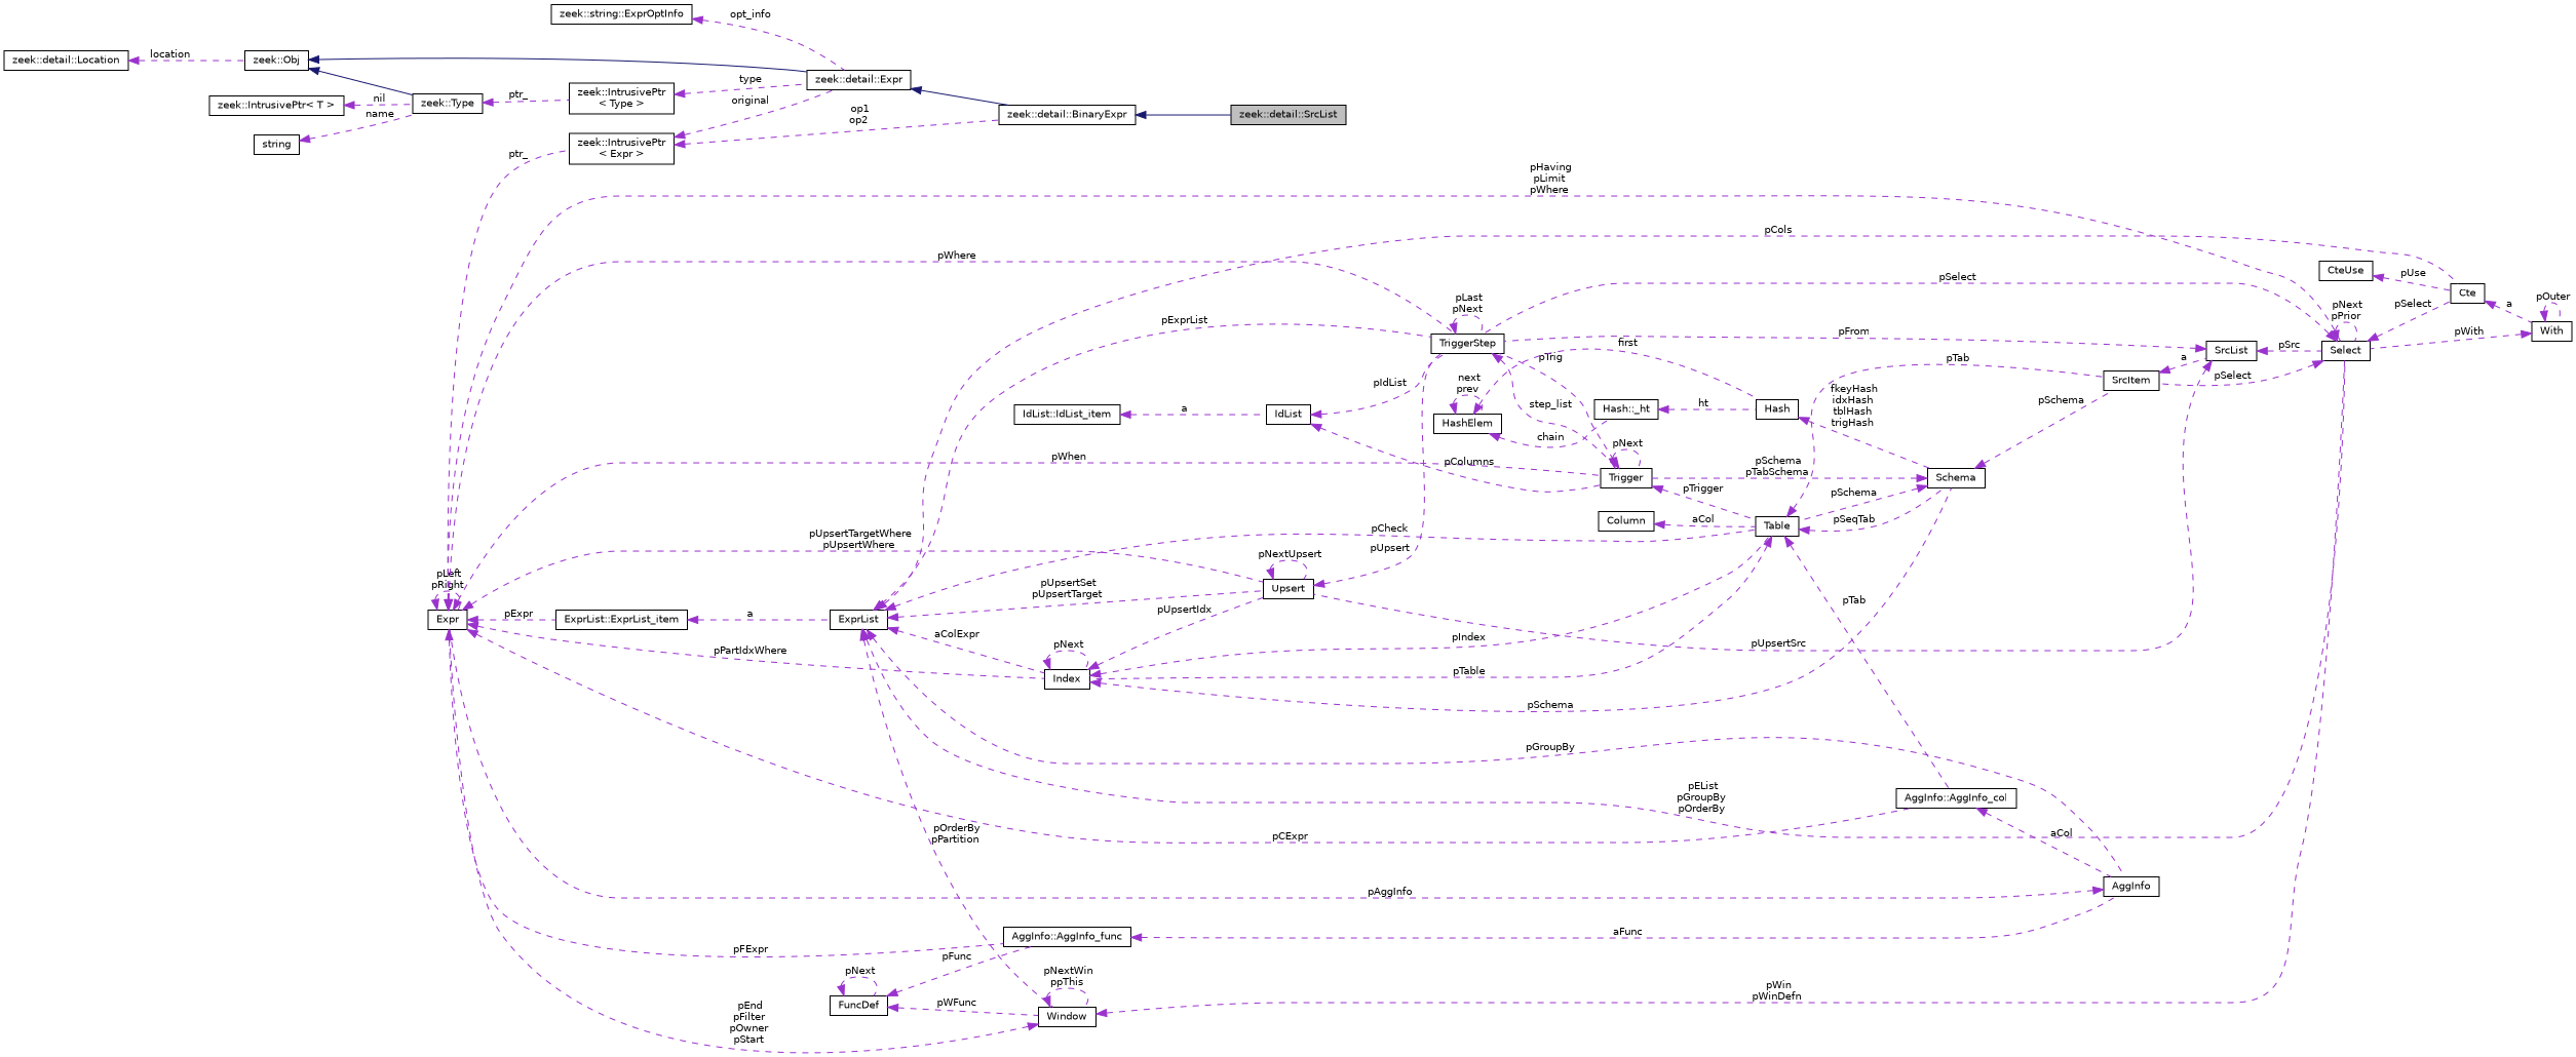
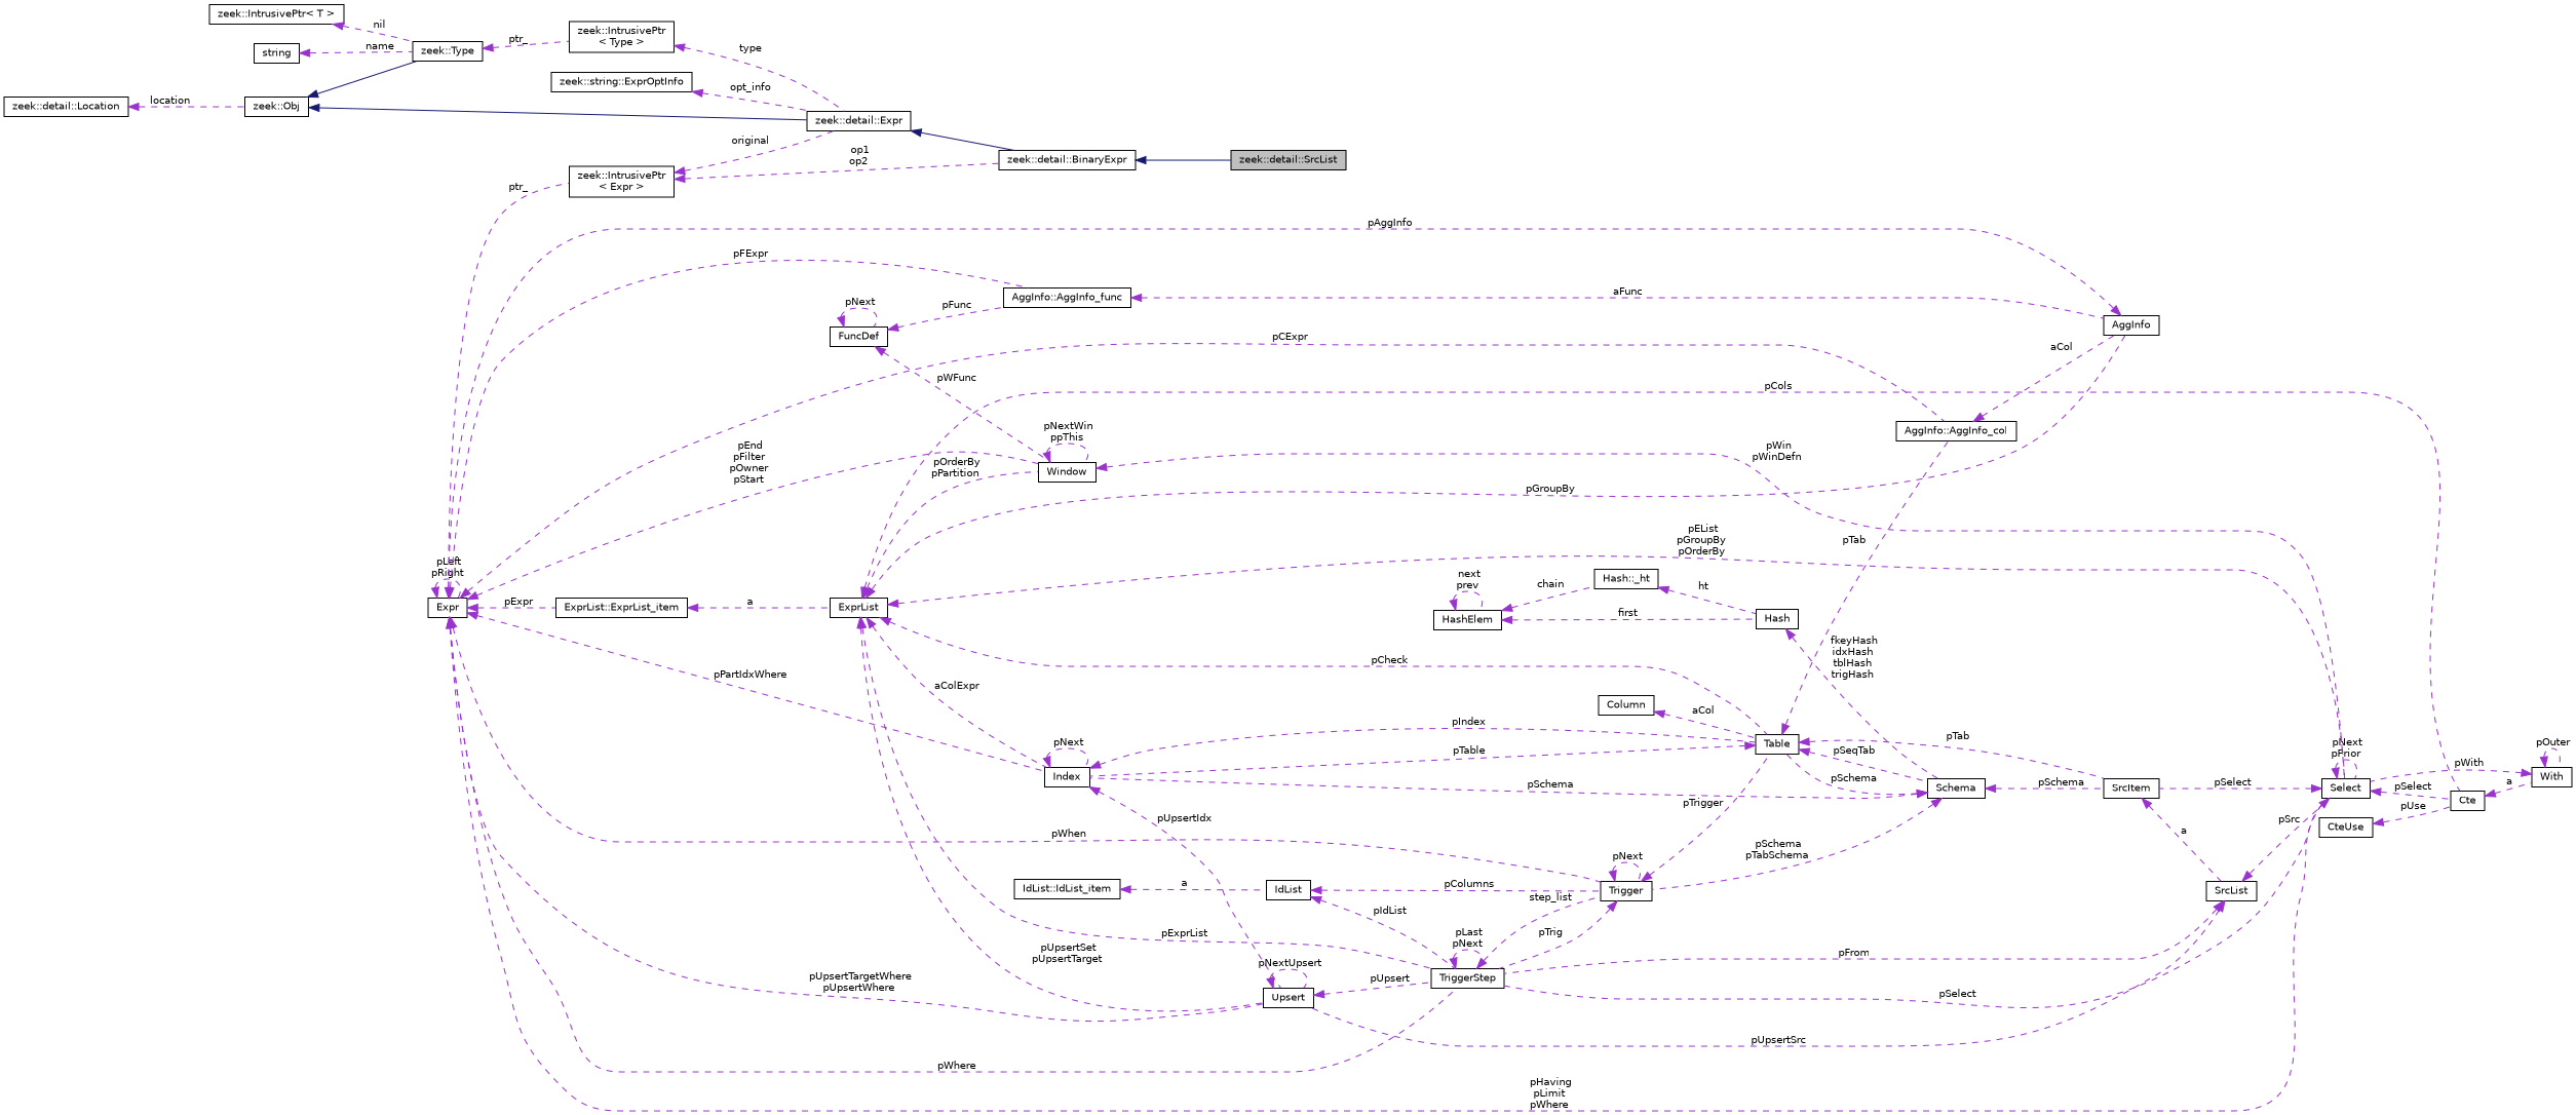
  digraph {
    rankdir=LR
    node [color=black fillcolor=white fontname=Helvetica fontsize=10 shape=record style=filled]
    edge [color=darkorchid3 dir=back fontname=Helvetica fontsize=10 labelfontname=Helvetica labelfontsize=10 style=dashed]
    n1 [fillcolor=grey75 fontcolor=black height=0.2 label="zeek::detail::SrcList" width=0.4]
    n2 [height=0.2 label="zeek::detail::BinaryExpr" width=0.4]
    n3 [height=0.2 label="zeek::detail::Expr" width=0.4]
    n4 [height=0.2 label="zeek::Obj" width=0.4]
    n5 [height=0.2 label="zeek::Type" width=0.4]
    n6 [height=0.2 label="zeek::IntrusivePtr\l\< Type \>" width=0.4]
    n7 [height=0.2 label="zeek::detail::Location" width=0.4]
    n8 [height=0.2 label="zeek::IntrusivePtr\< T \>" width=0.4]
    n9 [height=0.2 label=string width=0.4]
    n10 [height=0.2 label="zeek::IntrusivePtr\l\< Expr \>" width=0.4]
    n11 [height=0.2 label=Expr width=0.4]
    n12 [height=0.2 label="ExprList::ExprList_item" width=0.4]
    n13 [height=0.2 label="AggInfo::AggInfo_col" width=0.4]
    n14 [height=0.2 label=Index width=0.4]
    n15 [height=0.2 label=Trigger width=0.4]
    n16 [height=0.2 label=TriggerStep width=0.4]
    n17 [height=0.2 label=Select width=0.4]
    n18 [height=0.2 label=Window width=0.4]
    n19 [height=0.2 label=Upsert width=0.4]
    n20 [height=0.2 label="AggInfo::AggInfo_func" width=0.4]
    n21 [height=0.2 label=ExprList width=0.4]
    n22 [height=0.2 label=AggInfo width=0.4]
    n23 [height=0.2 label=Table width=0.4]
    n24 [height=0.2 label=Cte width=0.4]
    n25 [height=0.2 label=SrcItem width=0.4]
    n26 [height=0.2 label=Schema width=0.4]
    n27 [height=0.2 label=With width=0.4]
    n28 [height=0.2 label=SrcList width=0.4]
    n29 [height=0.2 label=Column width=0.4]
    n30 [height=0.2 label=Hash width=0.4]
    n31 [height=0.2 label=HashElem width=0.4]
    n32 [height=0.2 label="Hash::_ht" width=0.4]
    n33 [height=0.2 label=IdList width=0.4]
    n34 [height=0.2 label="IdList::IdList_item" width=0.4]
    n35 [height=0.2 label=CteUse width=0.4]
    n36 [height=0.2 label=FuncDef width=0.4]
    n37 [height=0.2 label="zeek::string::ExprOptInfo" width=0.4]
    n2 -> n1 [color=midnightblue style=solid]
    n3 -> n2 [color=midnightblue style=solid]
    n4 -> n3 [color=midnightblue style=solid]
    n4 -> n5 [color=midnightblue style=solid]
    n5 -> n6 [label=" ptr_"]
    n6 -> n3 [label=" type"]
    n7 -> n4 [label=" location"]
    n8 -> n5 [label=" nil"]
    n9 -> n5 [label=" name"]
    n10 -> n2 [label=" op1\nop2"]
    n10 -> n3 [label=" original"]
    n11 -> n10 [label=" ptr_"]
    n11 -> n11 [label=" pLeft\npRight"]
    n11 -> n12 [label=" pExpr"]
    n11 -> n13 [label=" pCExpr"]
    n11 -> n14 [label=" pPartIdxWhere"]
    n11 -> n15 [label=" pWhen"]
    n11 -> n16 [label=" pWhere"]
    n11 -> n17 [label=" pHaving\npLimit\npWhere"]
-   n18 -> n11 [label=" pEnd\npFilter\npOwner\npStart"]
+   n11 -> n18 [label=" pEnd\npFilter\npOwner\npStart"]
    n11 -> n19 [label=" pUpsertTargetWhere\npUpsertWhere"]
    n11 -> n20 [label=" pFExpr"]
    n12 -> n21 [label=" a"]
    n13 -> n22 [label=" aCol"]
    n14 -> n14 [label=" pNext"]
    n14 -> n19 [label=" pUpsertIdx"]
    n14 -> n23 [label=" pIndex"]
    n15 -> n15 [label=" pNext"]
    n15 -> n16 [label=" pTrig"]
    n15 -> n23 [label=" pTrigger"]
    n16 -> n15 [label=" step_list"]
    n16 -> n16 [label=" pLast\npNext"]
    n17 -> n16 [label=" pSelect"]
    n17 -> n17 [label=" pNext\npPrior"]
    n17 -> n24 [label=" pSelect"]
    n17 -> n25 [label=" pSelect"]
    n18 -> n17 [label=" pWin\npWinDefn"]
    n18 -> n18 [label=" pNextWin\nppThis"]
    n19 -> n16 [label=" pUpsert"]
    n19 -> n19 [label=" pNextUpsert"]
    n20 -> n22 [label=" aFunc"]
    n21 -> n14 [label=" aColExpr"]
    n21 -> n16 [label=" pExprList"]
    n21 -> n17 [label=" pEList\npGroupBy\npOrderBy"]
    n21 -> n18 [label=" pOrderBy\npPartition"]
    n21 -> n19 [label=" pUpsertSet\npUpsertTarget"]
    n21 -> n22 [label=" pGroupBy"]
    n21 -> n23 [label=" pCheck"]
    n21 -> n24 [label=" pCols"]
    n22 -> n11 [label=" pAggInfo"]
    n23 -> n13 [label=" pTab"]
    n23 -> n14 [label=" pTable"]
    n23 -> n25 [label=" pTab"]
    n23 -> n26 [label=" pSeqTab"]
    n24 -> n27 [label=" a"]
    n25 -> n28 [label=" a"]
-   n14 -> n26 [label=" pSchema"]
+   n26 -> n14 [label=" pSchema"]
    n26 -> n15 [label=" pSchema\npTabSchema"]
    n26 -> n23 [label=" pSchema"]
    n26 -> n25 [label=" pSchema"]
    n27 -> n17 [label=" pWith"]
    n27 -> n27 [label=" pOuter"]
    n28 -> n16 [label=" pFrom"]
    n28 -> n17 [label=" pSrc"]
    n28 -> n19 [label=" pUpsertSrc"]
    n29 -> n23 [label=" aCol"]
    n30 -> n26 [label=" fkeyHash\nidxHash\ntblHash\ntrigHash"]
    n31 -> n30 [label=" first"]
    n31 -> n31 [label=" next\nprev"]
    n31 -> n32 [label=" chain"]
    n32 -> n30 [label=" ht"]
    n33 -> n15 [label=" pColumns"]
    n33 -> n16 [label=" pIdList"]
    n34 -> n33 [label=" a"]
    n35 -> n24 [label=" pUse"]
    n36 -> n18 [label=" pWFunc"]
    n36 -> n20 [label=" pFunc"]
    n36 -> n36 [label=" pNext"]
    n37 -> n3 [label=" opt_info"]
  }
